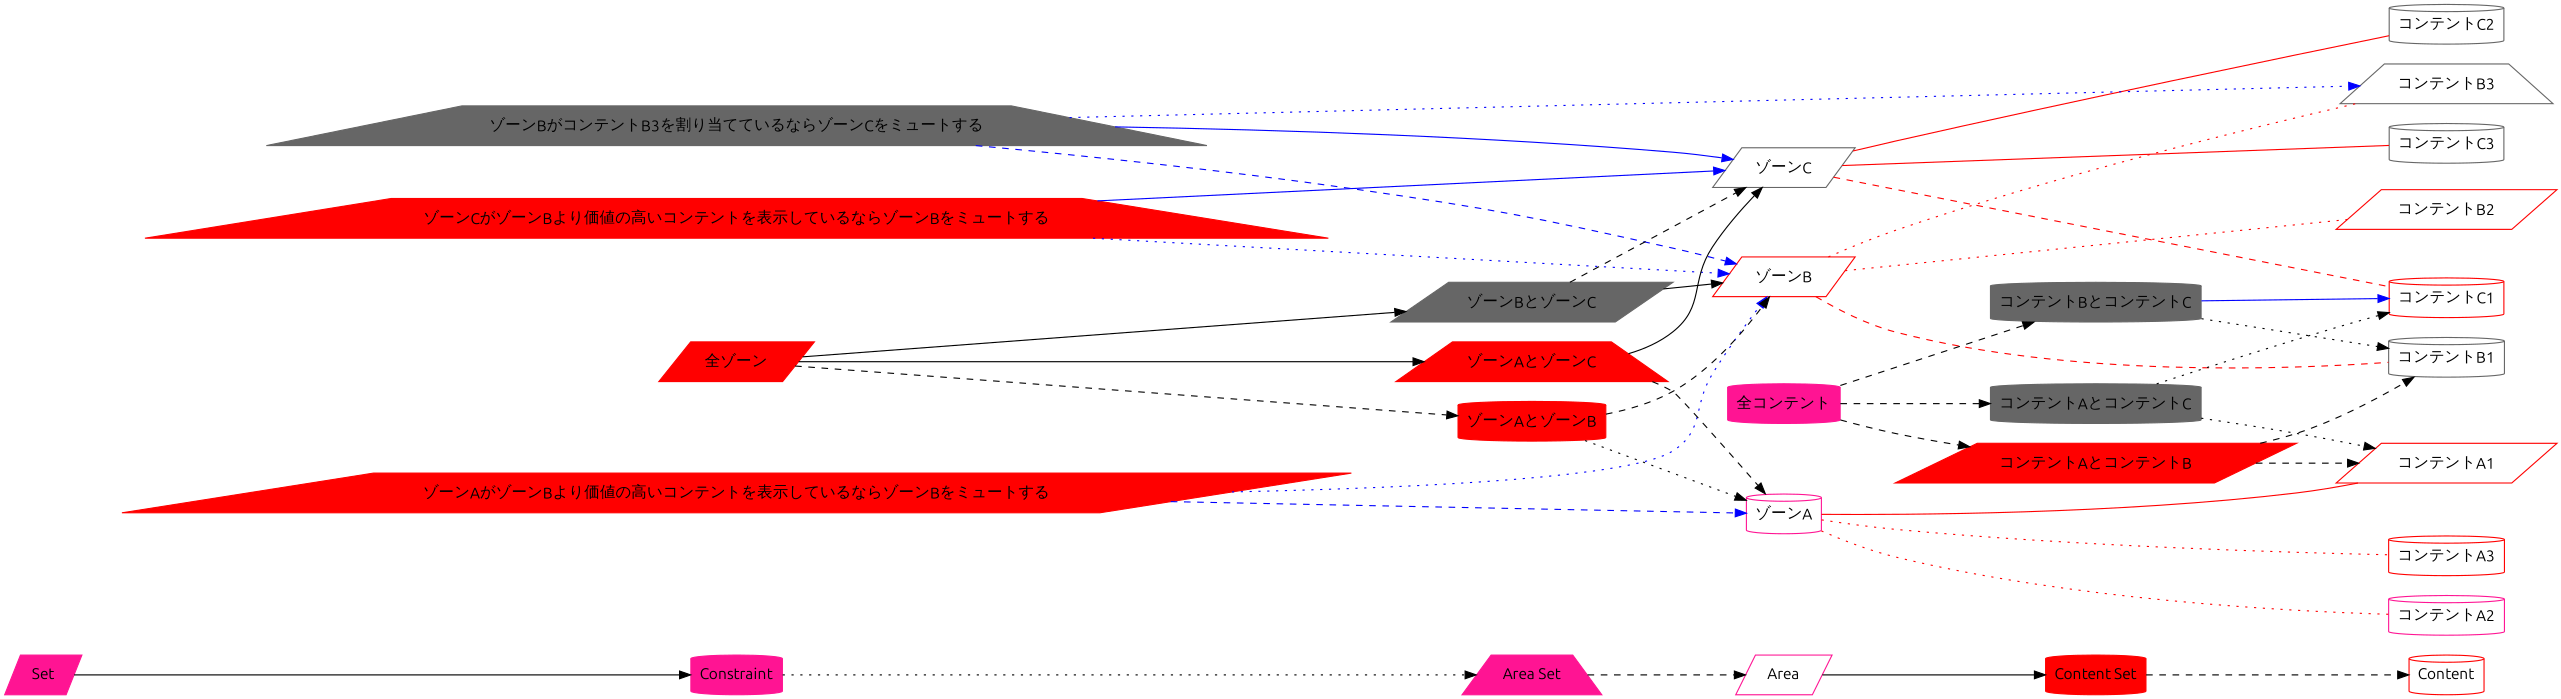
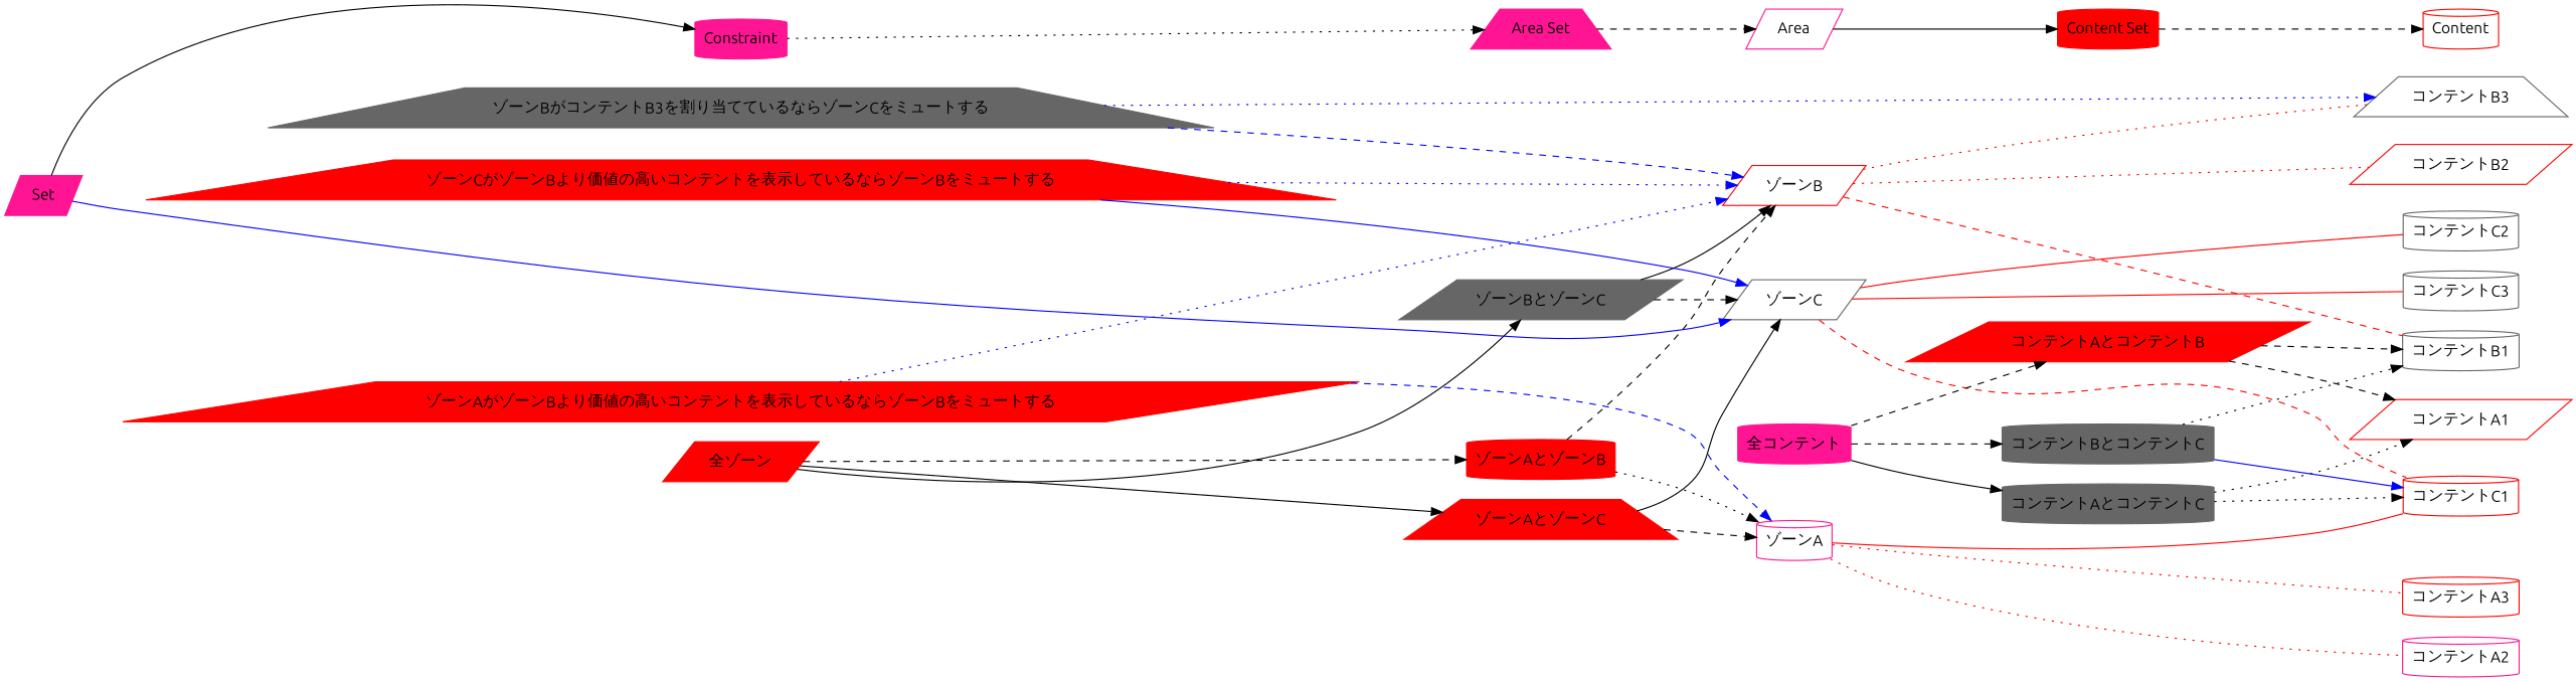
  digraph {
    clusterrank=global
    fontname=Ubuntu
    rankdir=LR
    node [color=red fontname=Ubuntu shape=cylinder style=filled]
    edge [fontname=Ubuntu style=dashed]
    Area [color=deeppink shape=parallelogram style=""]
    n2 [color=deeppink label="ゾーンA" style=""]
    n3 [label="ゾーンB" shape=parallelogram style=""]
    n4 [color=gray40 label="ゾーンC" shape=parallelogram style=""]
    Content [style=""]
    n6 [label="コンテントA1" shape=parallelogram style=""]
    n7 [color=gray40 label="コンテントB1" style=""]
    n8 [label="コンテントC1" style=""]
    n9 [color=deeppink label="コンテントA2" style=""]
    n10 [label="コンテントB2" shape=parallelogram style=""]
    n11 [color=gray40 label="コンテントC2" style=""]
    n12 [label="コンテントA3" style=""]
    n13 [color=gray40 label="コンテントB3" shape=trapezium style=""]
    n14 [color=gray40 label="コンテントC3" style=""]
    Constraint [color=deeppink]
    n16 [label="ゾーンAがゾーンBより価値の高いコンテントを表示しているならゾーンBをミュートする" shape=parallelogram]
    n17 [color=gray40 label="ゾーンBがコンテントB3を割り当てているならゾーンCをミュートする" shape=trapezium]
    n18 [label="ゾーンCがゾーンBより価値の高いコンテントを表示しているならゾーンBをミュートする" shape=trapezium]
    "Area Set" [color=deeppink shape=trapezium]
    n20 [label="ゾーンAとゾーンB"]
    n21 [label="ゾーンAとゾーンC" shape=trapezium]
    n22 [color=gray40 label="ゾーンBとゾーンC" shape=parallelogram]
    n23 [label="全ゾーン" shape=parallelogram]
    "Content Set"
    n25 [label="コンテントAとコンテントB" shape=parallelogram]
    n26 [color=gray40 label="コンテントAとコンテントC"]
    n27 [color=gray40 label="コンテントBとコンテントC"]
    n28 [color=deeppink label="全コンテント"]
    n29 [color=deeppink label=Set shape=parallelogram]
    subgraph sub_1 {
      rank=same
      Area
      n2
      n3
      n4
    }
    subgraph sub_2 {
      rank=same
      Content
      n6
      n7
      n8
      n9
      n10
      n11
      n12
      n13
      n14
    }
    subgraph sub_3 {
      rank=same
      Constraint
      n16
      n17
      n18
    }
    subgraph sub_4 {
      rank=same
      Constraint
    }
    subgraph sub_5 {
      rank=same
      Constraint
    }
    subgraph sub_6 {
      "Area Set"
      n20
      n21
      n22
      n23
    }
    subgraph sub_7 {
      "Content Set"
      n25
      n26
      n27
      n28
    }
    subgraph sub_8 {
      rank=same
      n29
    }
    Area -> "Content Set" [style=solid]
-   n2 -> n6 [color=red dir=none style=solid]
+   n2 -> n8 [color=red dir=none style=solid]
    n2 -> n9 [color=red dir=none style=dotted]
    n2 -> n12 [color=red dir=none style=dotted]
    n3 -> n7 [color=red dir=none]
    n3 -> n10 [color=red dir=none style=dotted]
    n3 -> n13 [color=red dir=none style=dotted]
    n4 -> n8 [color=red dir=none]
    n4 -> n11 [color=red dir=none style=solid]
    n4 -> n14 [color=red dir=none style=solid]
    Constraint -> "Area Set" [style=dotted]
    n16 -> n2 [color=blue]
    n16 -> n3 [color=blue style=dotted]
    n17 -> n3 [color=blue]
-   n17 -> n4 [color=blue style=solid]
+   n29 -> n4 [color=blue style=solid]
    n17 -> n13 [color=blue style=dotted]
    n18 -> n3 [color=blue style=dotted]
    n18 -> n4 [color=blue style=solid]
    "Area Set" -> Area
    n20 -> n2 [style=dotted]
    n20 -> n3
    n21 -> n2
    n21 -> n4 [style=solid]
    n22 -> n3 [style=solid]
    n22 -> n4
    n23 -> n20
    n23 -> n21 [style=solid]
    n23 -> n22 [style=solid]
    "Content Set" -> Content
    n25 -> n6
    n25 -> n7
    n26 -> n6 [style=dotted]
    n26 -> n8 [style=dotted]
    n27 -> n7 [style=dotted]
    n27 -> n8 [color=blue style=solid]
    n28 -> n25
-   n28 -> n26
+   n28 -> n26 [style=solid]
    n28 -> n27
    n29 -> Constraint [style=solid]
  }
